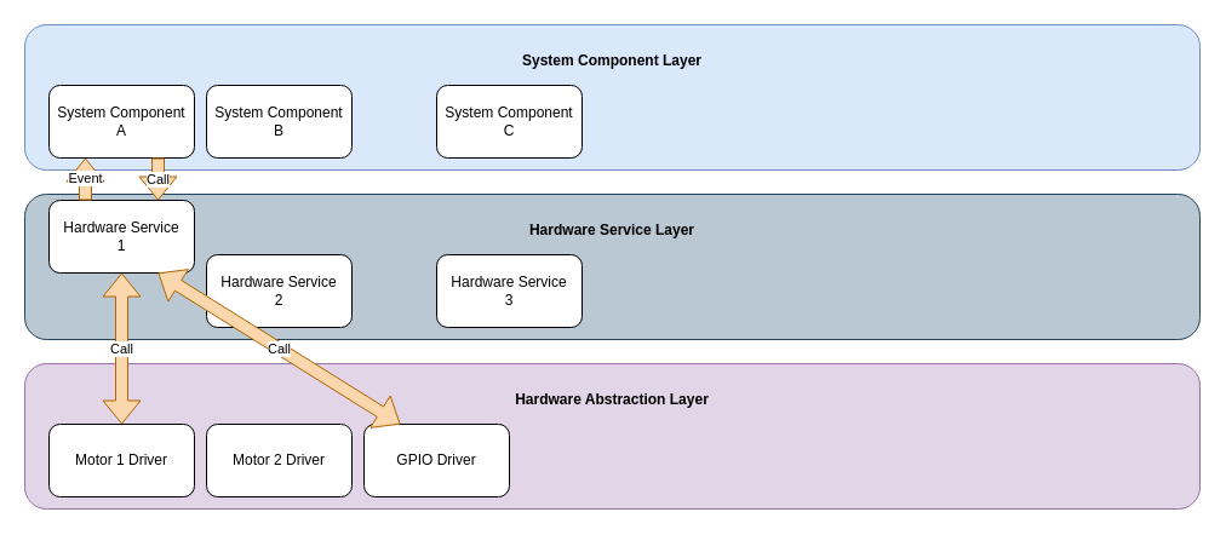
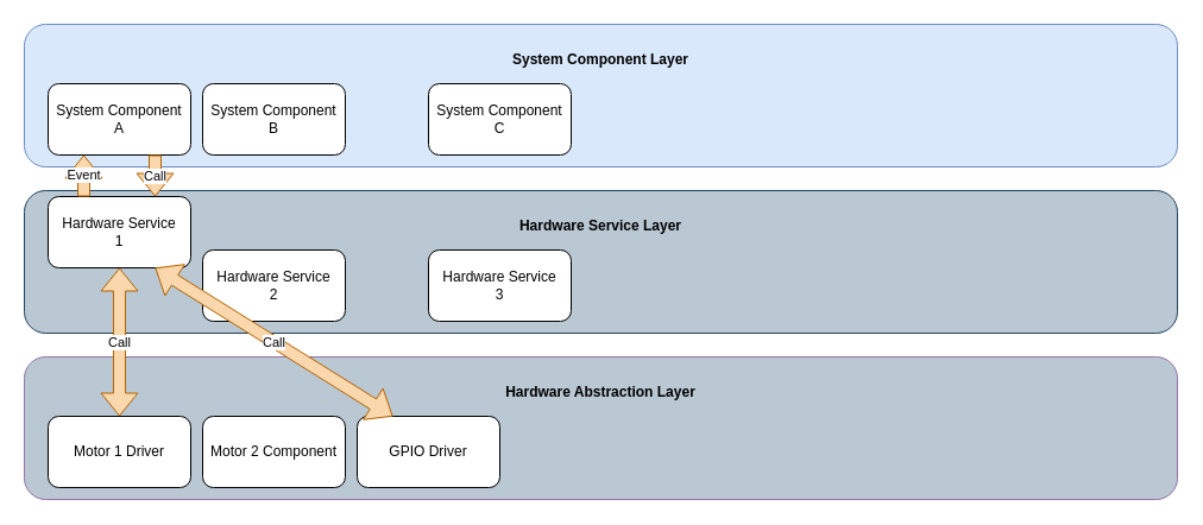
  <mxCell id="0" />
  <mxCell id="1" parent="0" />
  <mxCell id="2" value="&lt;h4&gt;System Component Layer&lt;/h4&gt;" style="rounded=1;whiteSpace=wrap;html=1;verticalAlign=top;fillColor=#dae8fc;strokeColor=#6c8ebf;" vertex="1" parent="1"><mxGeometry x="20" y="20" width="970" height="120" as="geometry" /></mxCell>
  <mxCell id="3" value="&lt;h4&gt;Hardware Service Layer&lt;/h4&gt;" style="rounded=1;whiteSpace=wrap;html=1;verticalAlign=top;fillColor=#bac8d3;strokeColor=#23445d;" vertex="1" parent="1"><mxGeometry x="20" y="160" width="970" height="120" as="geometry" /></mxCell>
- <mxCell id="4" value="&lt;h4&gt;Hardware Abstraction Layer&lt;/h4&gt;" style="rounded=1;whiteSpace=wrap;html=1;verticalAlign=top;fillColor=#e1d5e7;strokeColor=#9673a6;" vertex="1" parent="1"><mxGeometry x="20" y="300" width="970" height="120" as="geometry" /></mxCell>
+ <mxCell id="4" value="&lt;h4&gt;Hardware Abstraction Layer&lt;/h4&gt;" style="rounded=1;whiteSpace=wrap;html=1;verticalAlign=top;fillColor=#bac8d3;strokeColor=#9673a6;" vertex="1" parent="1"><mxGeometry x="20" y="300" width="970" height="120" as="geometry" /></mxCell>
  <mxCell id="5" value="System Component&lt;br&gt;A" style="rounded=1;whiteSpace=wrap;html=1;" vertex="1" parent="1"><mxGeometry x="40" y="70" width="120" height="60" as="geometry" /></mxCell>
  <mxCell id="6" value="System Component&lt;br&gt;B" style="rounded=1;whiteSpace=wrap;html=1;" vertex="1" parent="1"><mxGeometry x="170" y="70" width="120" height="60" as="geometry" /></mxCell>
  <mxCell id="7" value="System Component&lt;br&gt;C" style="rounded=1;whiteSpace=wrap;html=1;" vertex="1" parent="1"><mxGeometry x="360" y="70" width="120" height="60" as="geometry" /></mxCell>
  <mxCell id="8" value="Hardware Service&lt;br&gt;1" style="rounded=1;whiteSpace=wrap;html=1;" vertex="1" parent="1"><mxGeometry x="40" y="165" width="120" height="60" as="geometry" /></mxCell>
  <mxCell id="9" value="Hardware Service&lt;br&gt;2" style="rounded=1;whiteSpace=wrap;html=1;" vertex="1" parent="1"><mxGeometry x="170" y="210" width="120" height="60" as="geometry" /></mxCell>
  <mxCell id="10" value="Hardware Service&lt;br&gt;3" style="rounded=1;whiteSpace=wrap;html=1;" vertex="1" parent="1"><mxGeometry x="360" y="210" width="120" height="60" as="geometry" /></mxCell>
  <mxCell id="11" value="Motor 1 Driver" style="rounded=1;whiteSpace=wrap;html=1;" vertex="1" parent="1"><mxGeometry x="40" y="350" width="120" height="60" as="geometry" /></mxCell>
- <mxCell id="12" value="Motor 2 Driver" style="rounded=1;whiteSpace=wrap;html=1;" vertex="1" parent="1"><mxGeometry x="170" y="350" width="120" height="60" as="geometry" /></mxCell>
+ <mxCell id="12" value="Motor 2 Component" style="rounded=1;whiteSpace=wrap;html=1;" vertex="1" parent="1"><mxGeometry x="170" y="350" width="120" height="60" as="geometry" /></mxCell>
  <mxCell id="13" value="GPIO Driver" style="rounded=1;whiteSpace=wrap;html=1;" vertex="1" parent="1"><mxGeometry x="300" y="350" width="120" height="60" as="geometry" /></mxCell>
  <mxCell id="14" value="Call" style="shape=flexArrow;endArrow=classic;html=1;rounded=0;exitX=0.75;exitY=1;exitDx=0;exitDy=0;entryX=0.75;entryY=0;entryDx=0;entryDy=0;fillColor=#fad7ac;strokeColor=#b46504;" edge="1" parent="1" source="5" target="8"><mxGeometry width="50" height="50" relative="1" as="geometry"><mxPoint x="-80" y="230" as="sourcePoint" /><mxPoint x="-30" y="180" as="targetPoint" /></mxGeometry></mxCell>
  <mxCell id="15" value="Event" style="shape=flexArrow;endArrow=classic;html=1;rounded=0;exitX=0.25;exitY=0;exitDx=0;exitDy=0;entryX=0.25;entryY=1;entryDx=0;entryDy=0;fillColor=#fad7ac;strokeColor=#b46504;" edge="1" parent="1" source="8" target="5"><mxGeometry width="50" height="50" relative="1" as="geometry"><mxPoint x="140" y="140" as="sourcePoint" /><mxPoint x="140" y="220" as="targetPoint" /></mxGeometry></mxCell>
  <mxCell id="16" value="Call" style="shape=flexArrow;endArrow=classic;startArrow=classic;html=1;rounded=0;fillColor=#fad7ac;strokeColor=#b46504;exitX=0.5;exitY=1;exitDx=0;exitDy=0;entryX=0.5;entryY=0;entryDx=0;entryDy=0;" edge="1" parent="1" source="8" target="11"><mxGeometry width="100" height="100" relative="1" as="geometry"><mxPoint x="1380" y="990" as="sourcePoint" /><mxPoint x="1480" y="890" as="targetPoint" /></mxGeometry></mxCell>
  <mxCell id="17" value="Call" style="shape=flexArrow;endArrow=classic;startArrow=classic;html=1;rounded=0;fillColor=#fad7ac;strokeColor=#b46504;exitX=0.75;exitY=1;exitDx=0;exitDy=0;entryX=0.25;entryY=0;entryDx=0;entryDy=0;" edge="1" parent="1" source="8" target="13"><mxGeometry width="100" height="100" relative="1" as="geometry"><mxPoint x="110" y="280" as="sourcePoint" /><mxPoint x="110" y="360" as="targetPoint" /></mxGeometry></mxCell>
